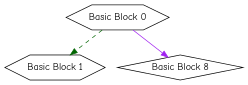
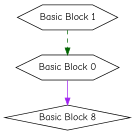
  digraph {
    fontname="Comic Neue"
    node [fontname="Comic Neue" shape=hexagon]
    edge [fontname="Comic Neue"]
    "Basic Block 0"
    "Basic Block 1"
    n3 [label="Basic Block 8" shape=diamond]
-   "Basic Block 0" -> "Basic Block 1" [color=darkgreen style=dashed]
+   "Basic Block 1" -> "Basic Block 0" [color=darkgreen style=dashed]
    "Basic Block 0" -> n3 [color=purple style=solid]
  }
